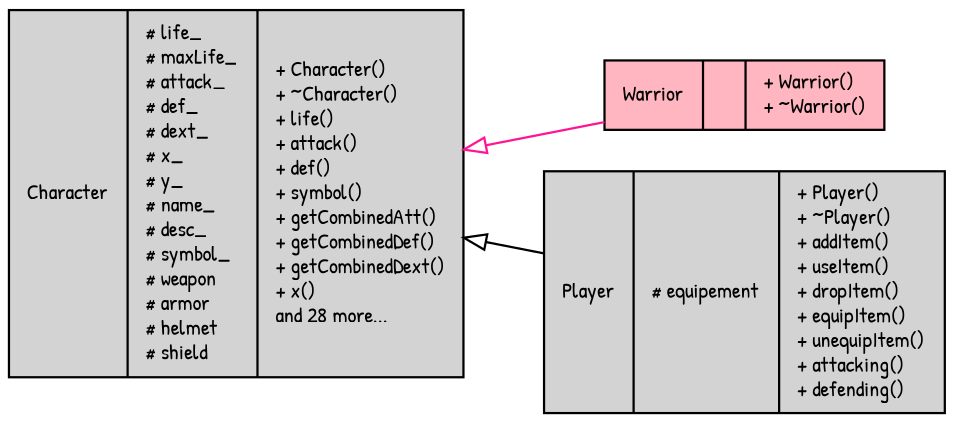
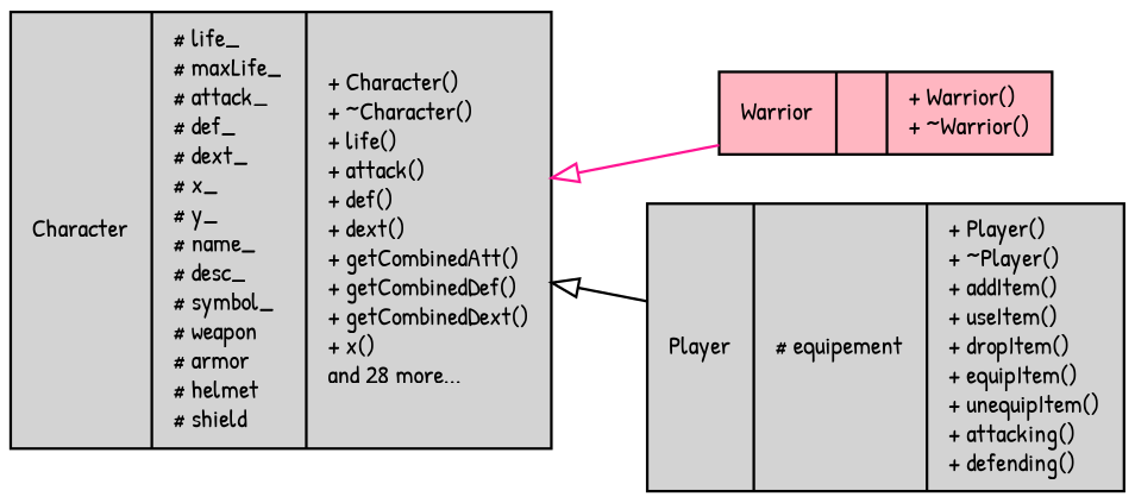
  digraph {
    fontname="Patrick Hand"
    rankdir=LR
    node [color=black fillcolor=lightgrey fontname="Patrick Hand" fontsize=10 shape=record style=filled]
    edge [arrowtail=onormal dir=back fontname="Patrick Hand" fontsize=10 labelfontname=Helvetica labelfontsize=10 style=solid]
    n1 [fillcolor=lightpink fontcolor=black height=0.2 label="{Warrior\n||+ Warrior()\l+ ~Warrior()\l}" width=0.4]
    n2 [height=0.2 label="{Player\n|# equipement\l|+ Player()\l+ ~Player()\l+ addItem()\l+ useItem()\l+ dropItem()\l+ equipItem()\l+ unequipItem()\l+ attacking()\l+ defending()\l}" width=0.4]
-   n3 [height=0.2 label="{Character\n|# life_\l# maxLife_\l# attack_\l# def_\l# dext_\l# x_\l# y_\l# name_\l# desc_\l# symbol_\l# weapon\l# armor\l# helmet\l# shield\l|+ Character()\l+ ~Character()\l+ life()\l+ attack()\l+ def()\l+ symbol()\l+ getCombinedAtt()\l+ getCombinedDef()\l+ getCombinedDext()\l+ x()\land 28 more...\l}" width=0.4]
+   n3 [height=0.2 label="{Character\n|# life_\l# maxLife_\l# attack_\l# def_\l# dext_\l# x_\l# y_\l# name_\l# desc_\l# symbol_\l# weapon\l# armor\l# helmet\l# shield\l|+ Character()\l+ ~Character()\l+ life()\l+ attack()\l+ def()\l+ dext()\l+ getCombinedAtt()\l+ getCombinedDef()\l+ getCombinedDext()\l+ x()\land 28 more...\l}" width=0.4]
    n3 -> n1 [color=deeppink]
    n3 -> n2 [color=black]
  }
